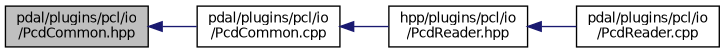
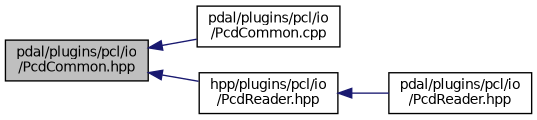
  digraph {
    rankdir=LR
    node [color=black fillcolor=white fontname=Helvetica fontsize=10 shape=record style=filled]
    edge [color=midnightblue dir=back fontname=Helvetica fontsize=10 labelfontname=Helvetica labelfontsize=10 style=solid]
    n1 [fillcolor=grey75 fontcolor=black height=0.2 label="pdal/plugins/pcl/io\l/PcdCommon.hpp" width=0.4]
    n2 [height=0.2 label="pdal/plugins/pcl/io\l/PcdCommon.cpp" width=0.4]
    n3 [height=0.2 label="hpp/plugins/pcl/io\l/PcdReader.hpp" width=0.4]
-   n4 [height=0.2 label="pdal/plugins/pcl/io\l/PcdReader.cpp" width=0.4]
+   n4 [height=0.2 label="pdal/plugins/pcl/io\l/PcdReader.hpp" width=0.4]
    n1 -> n2
-   n2 -> n3
+   n1 -> n3
    n3 -> n4
  }
